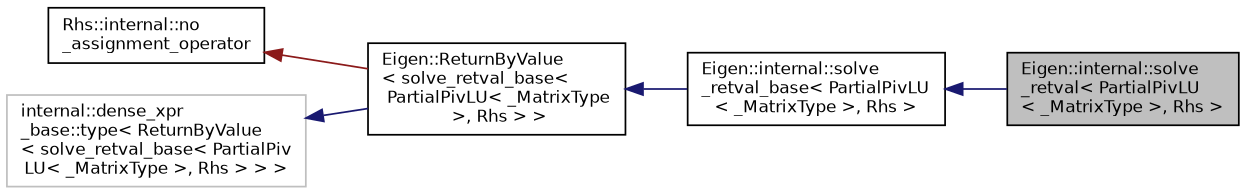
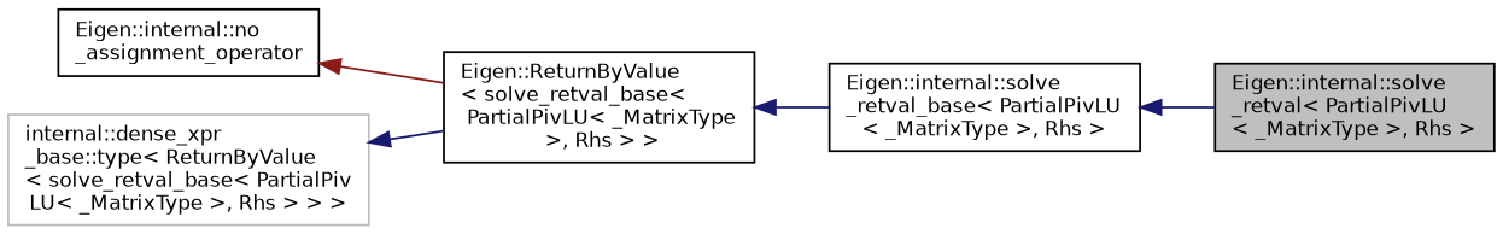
  digraph {
    rankdir=LR
    node [color=black fillcolor=white fontname=Helvetica fontsize=10 shape=record style=filled]
    edge [color=midnightblue dir=back fontname=Helvetica fontsize=10 labelfontname=Helvetica labelfontsize=10 style=solid]
    n1 [fillcolor=grey75 fontcolor=black height=0.2 label="Eigen::internal::solve\l_retval\< PartialPivLU\l\< _MatrixType \>, Rhs \>" width=0.4]
    n2 [height=0.2 label="Eigen::internal::solve\l_retval_base\< PartialPivLU\l\< _MatrixType \>, Rhs \>" width=0.4]
    n3 [height=0.2 label="Eigen::ReturnByValue\l\< solve_retval_base\<\l PartialPivLU\< _MatrixType\l \>, Rhs \> \>" width=0.4]
-   n4 [height=0.2 label="Rhs::internal::no\l_assignment_operator" width=0.4]
+   n4 [height=0.2 label="Eigen::internal::no\l_assignment_operator" width=0.4]
    n5 [color=grey75 height=0.2 label="internal::dense_xpr\l_base::type\< ReturnByValue\l\< solve_retval_base\< PartialPiv\lLU\< _MatrixType \>, Rhs \> \> \>" width=0.4]
    n2 -> n1
    n3 -> n2
    n4 -> n3 [color=firebrick4]
    n5 -> n3
  }
